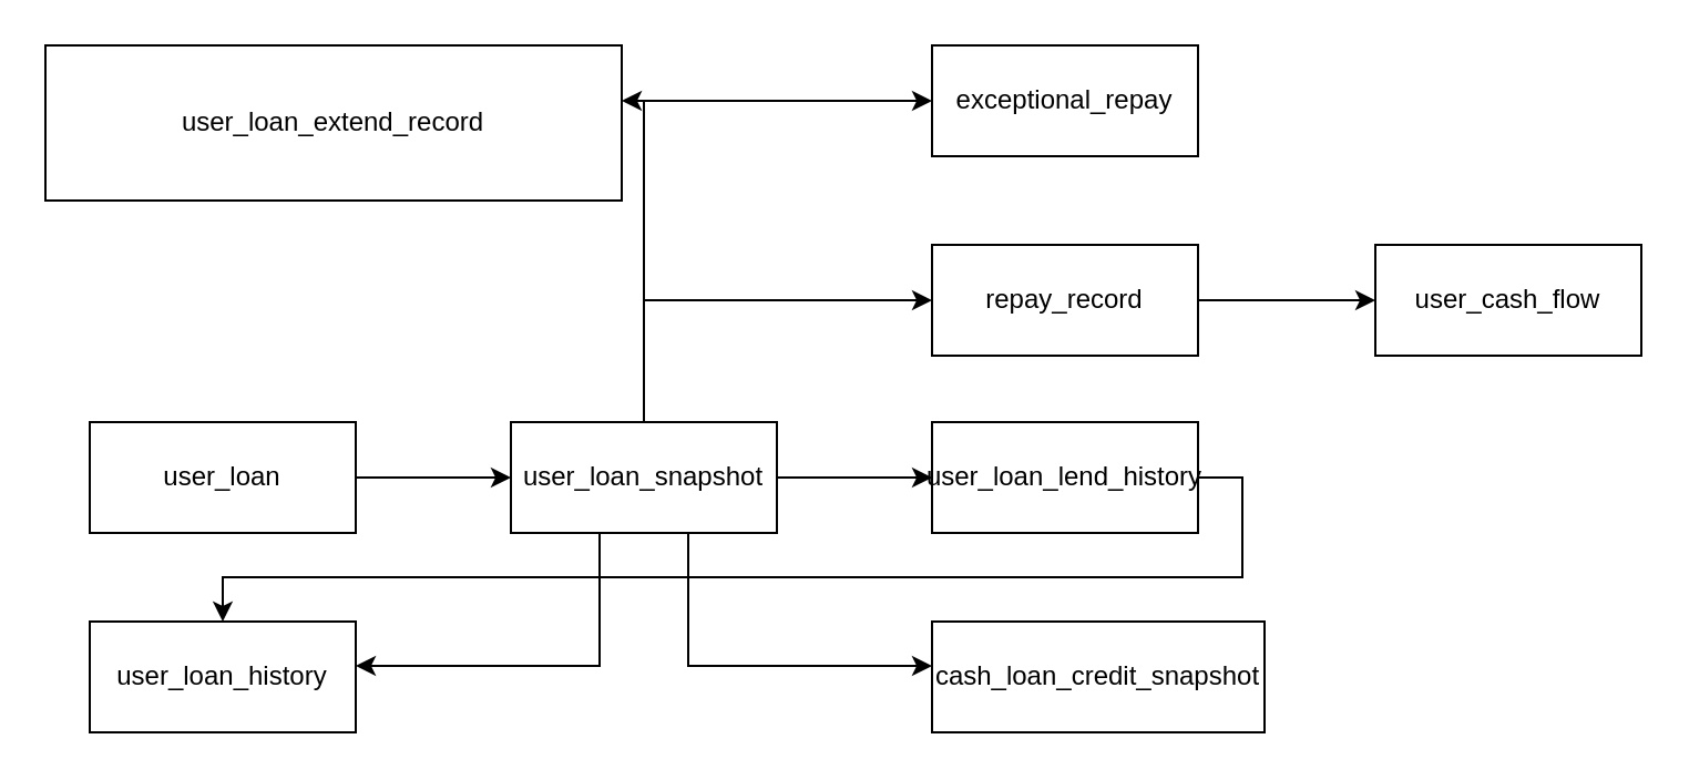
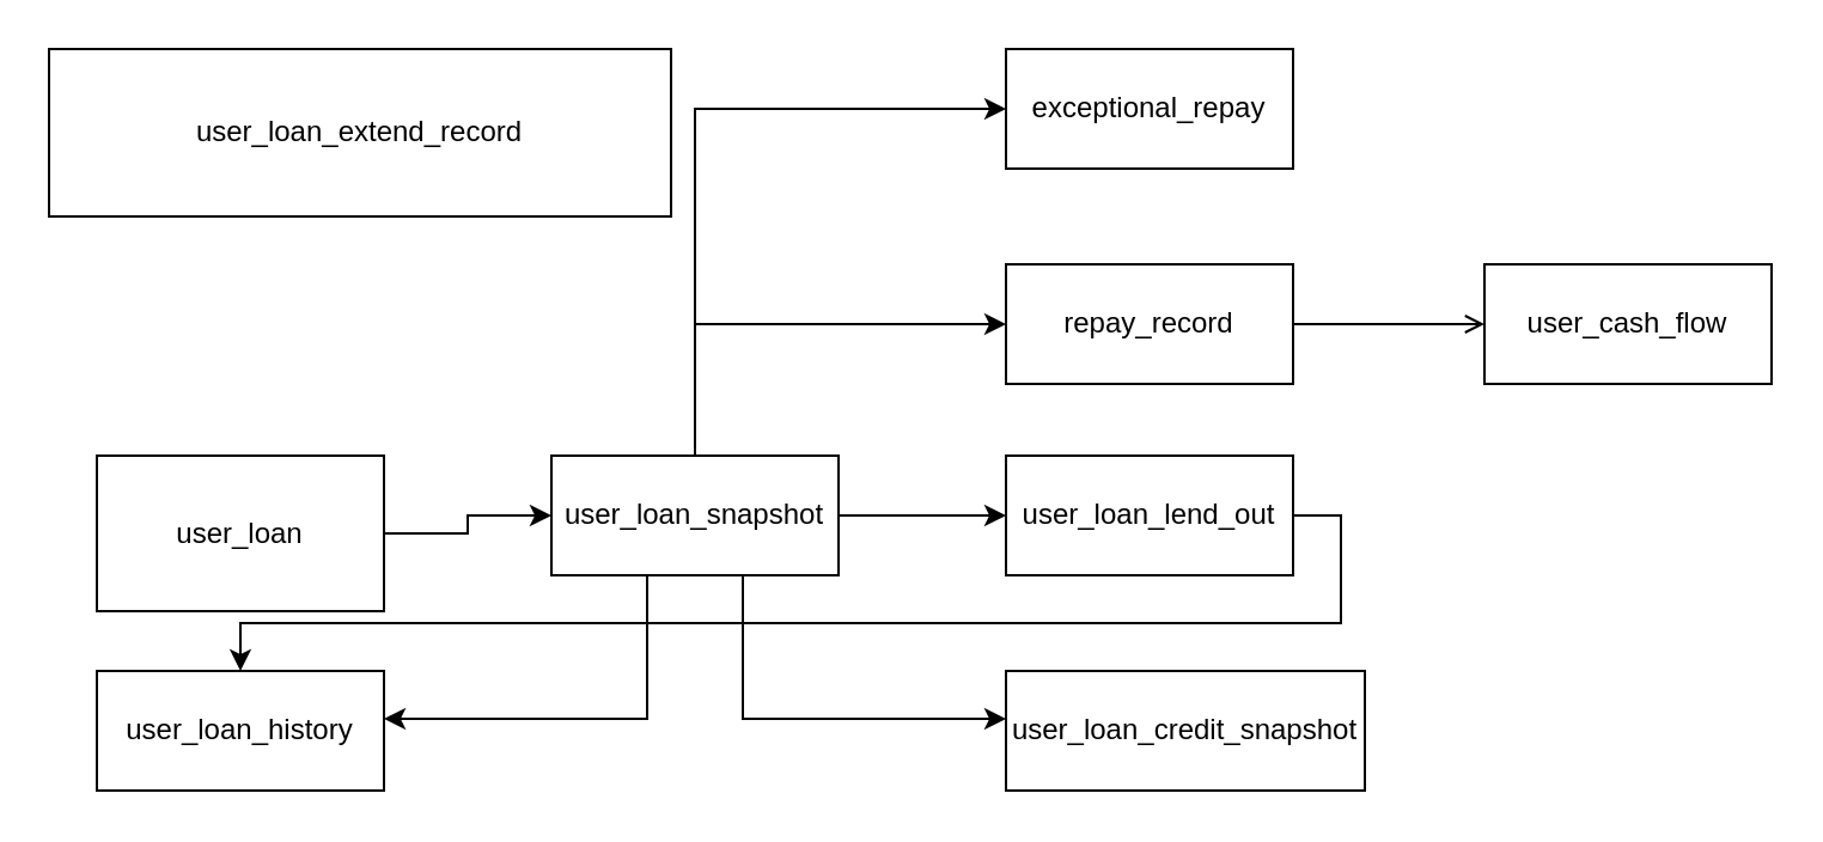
  <mxCell id="0" />
  <mxCell id="1" parent="0" />
  <mxCell id="2" value="" style="edgeStyle=orthogonalEdgeStyle;rounded=0;orthogonalLoop=1;jettySize=auto;html=1;" parent="1" source="3" target="10" edge="1"><mxGeometry relative="1" as="geometry" /></mxCell>
- <mxCell id="3" value="user_loan" style="rounded=0;whiteSpace=wrap;html=1;" parent="1" vertex="1"><mxGeometry x="40" y="190" width="120" height="50" as="geometry" /></mxCell>
+ <mxCell id="3" value="user_loan" style="rounded=0;whiteSpace=wrap;html=1;" parent="1" vertex="1"><mxGeometry x="40" y="190" width="120" height="65" as="geometry" /></mxCell>
  <mxCell id="4" value="" style="edgeStyle=orthogonalEdgeStyle;rounded=0;orthogonalLoop=1;jettySize=auto;html=1;" parent="1" source="10" target="11" edge="1"><mxGeometry relative="1" as="geometry"><Array as="points"><mxPoint x="270" y="300" /></Array></mxGeometry></mxCell>
  <mxCell id="5" value="" style="edgeStyle=orthogonalEdgeStyle;rounded=0;orthogonalLoop=1;jettySize=auto;html=1;" parent="1" source="10" target="12" edge="1"><mxGeometry relative="1" as="geometry"><Array as="points"><mxPoint x="310" y="300" /></Array></mxGeometry></mxCell>
  <mxCell id="6" value="" style="edgeStyle=orthogonalEdgeStyle;rounded=0;orthogonalLoop=1;jettySize=auto;html=1;" parent="1" source="10" target="14" edge="1"><mxGeometry relative="1" as="geometry"><Array as="points"><mxPoint x="390" y="215" /><mxPoint x="390" y="215" /></Array></mxGeometry></mxCell>
  <mxCell id="7" value="" style="edgeStyle=orthogonalEdgeStyle;rounded=0;orthogonalLoop=1;jettySize=auto;html=1;" parent="1" source="10" target="16" edge="1"><mxGeometry relative="1" as="geometry"><Array as="points"><mxPoint x="290" y="135" /></Array></mxGeometry></mxCell>
  <mxCell id="8" value="" style="edgeStyle=orthogonalEdgeStyle;rounded=0;orthogonalLoop=1;jettySize=auto;html=1;" parent="1" source="10" target="18" edge="1"><mxGeometry relative="1" as="geometry"><Array as="points"><mxPoint x="290" y="45" /></Array></mxGeometry></mxCell>
- <mxCell id="9" value="" style="edgeStyle=orthogonalEdgeStyle;rounded=0;orthogonalLoop=1;jettySize=auto;html=1;" edge="1" parent="1" source="10" target="19"><mxGeometry relative="1" as="geometry"><Array as="points"><mxPoint x="290" y="45" /></Array></mxGeometry></mxCell>
  <mxCell id="10" value="user_loan_snapshot" style="rounded=0;whiteSpace=wrap;html=1;" parent="1" vertex="1"><mxGeometry x="230" y="190" width="120" height="50" as="geometry" /></mxCell>
  <mxCell id="11" value="user_loan_history" style="rounded=0;whiteSpace=wrap;html=1;" parent="1" vertex="1"><mxGeometry x="40" y="280" width="120" height="50" as="geometry" /></mxCell>
- <mxCell id="12" value="cash_loan_credit_snapshot" style="rounded=0;whiteSpace=wrap;html=1;" parent="1" vertex="1"><mxGeometry x="420" y="280" width="150" height="50" as="geometry" /></mxCell>
+ <mxCell id="12" value="user_loan_credit_snapshot" style="rounded=0;whiteSpace=wrap;html=1;" parent="1" vertex="1"><mxGeometry x="420" y="280" width="150" height="50" as="geometry" /></mxCell>
  <mxCell id="13" style="edgeStyle=orthogonalEdgeStyle;rounded=0;orthogonalLoop=1;jettySize=auto;html=1;exitX=1;exitY=0.5;exitDx=0;exitDy=0;" parent="1" source="14" target="11" edge="1"><mxGeometry relative="1" as="geometry" /></mxCell>
- <mxCell id="14" value="user_loan_lend_history" style="rounded=0;whiteSpace=wrap;html=1;" parent="1" vertex="1"><mxGeometry x="420" y="190" width="120" height="50" as="geometry" /></mxCell>
- <mxCell id="15" value="" style="edgeStyle=orthogonalEdgeStyle;rounded=0;orthogonalLoop=1;jettySize=auto;html=1;" parent="1" source="16" target="17" edge="1"><mxGeometry relative="1" as="geometry" /></mxCell>
+ <mxCell id="14" value="user_loan_lend_out" style="rounded=0;whiteSpace=wrap;html=1;" parent="1" vertex="1"><mxGeometry x="420" y="190" width="120" height="50" as="geometry" /></mxCell>
+ <mxCell id="15" value="" style="edgeStyle=orthogonalEdgeStyle;rounded=0;orthogonalLoop=1;jettySize=auto;html=1;endArrow=open;" parent="1" source="16" target="17" edge="1"><mxGeometry relative="1" as="geometry" /></mxCell>
  <mxCell id="16" value="repay_record" style="rounded=0;whiteSpace=wrap;html=1;" parent="1" vertex="1"><mxGeometry x="420" y="110" width="120" height="50" as="geometry" /></mxCell>
  <mxCell id="17" value="user_cash_flow" style="rounded=0;whiteSpace=wrap;html=1;" parent="1" vertex="1"><mxGeometry x="620" y="110" width="120" height="50" as="geometry" /></mxCell>
  <mxCell id="18" value="exceptional_repay" style="rounded=0;whiteSpace=wrap;html=1;" parent="1" vertex="1"><mxGeometry x="420" y="20" width="120" height="50" as="geometry" /></mxCell>
  <mxCell id="19" value="user_loan_extend_record" style="rounded=0;whiteSpace=wrap;html=1;" vertex="1" parent="1"><mxGeometry x="20" y="20" width="260" height="70" as="geometry" /></mxCell>
